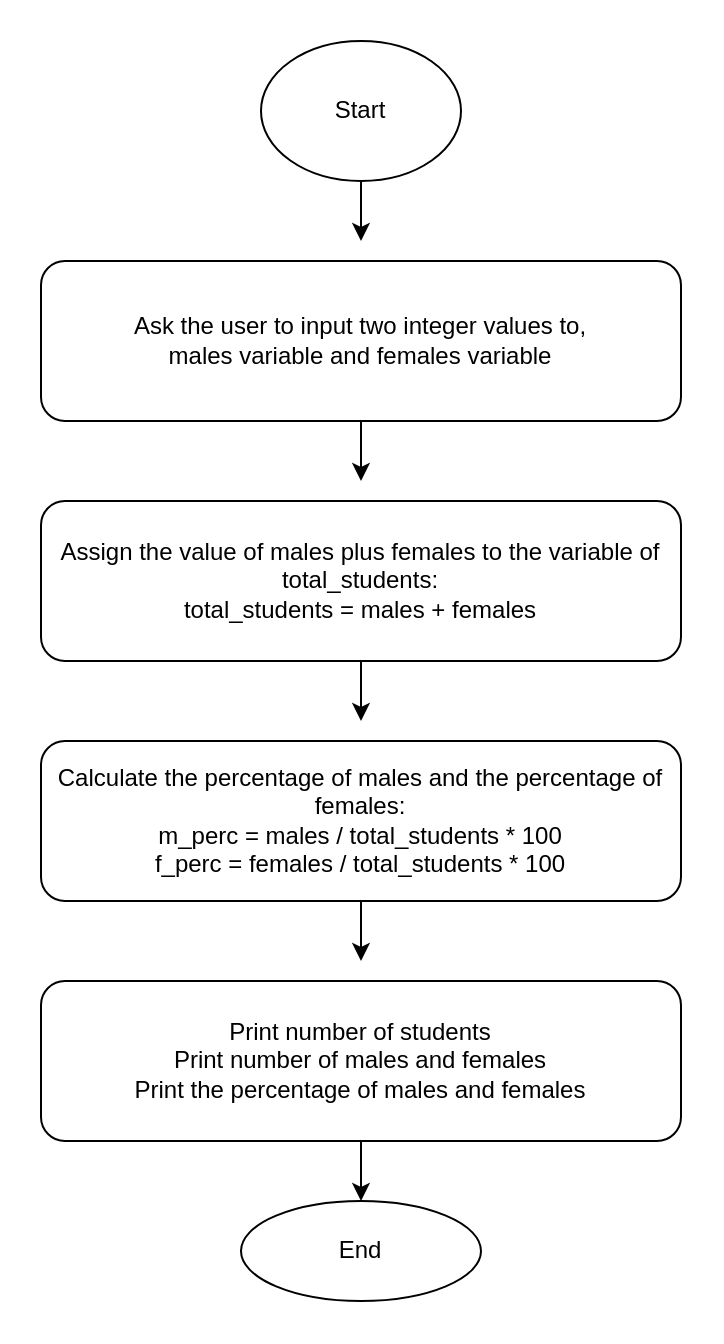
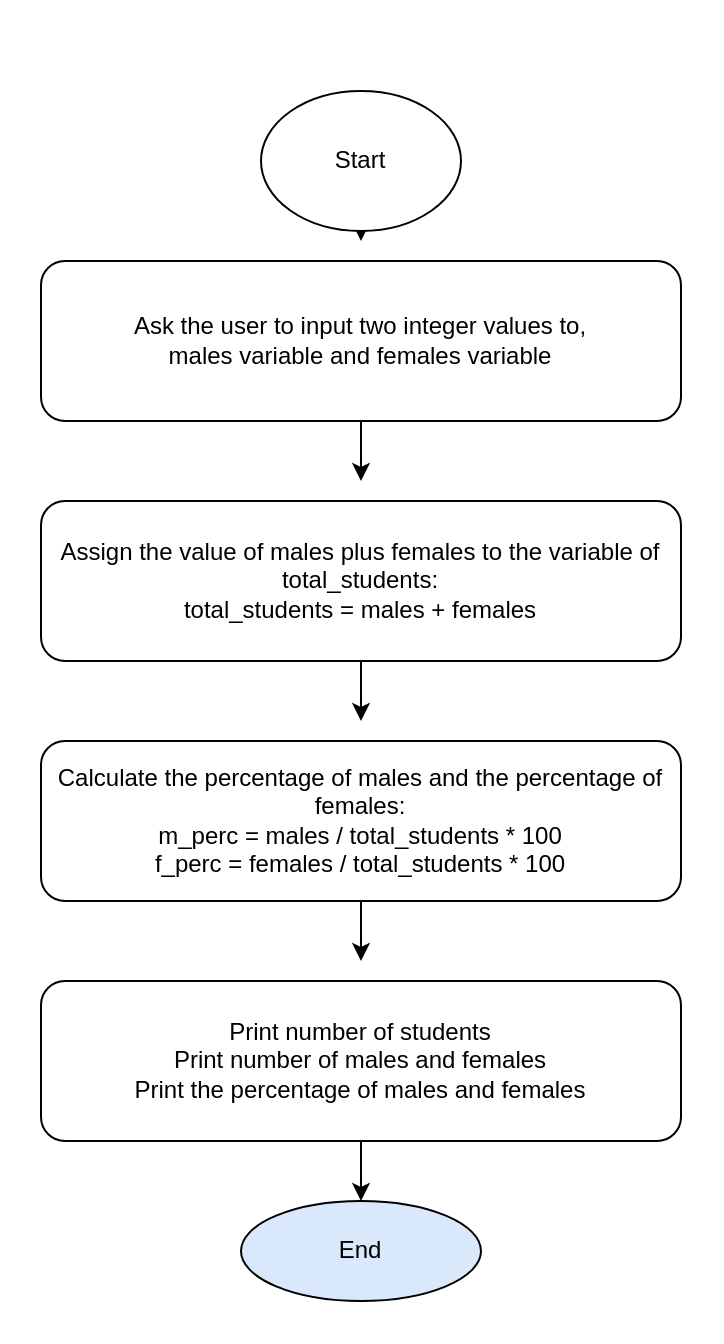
  <mxCell id="0" />
  <mxCell id="1" parent="0" />
  <mxCell id="2" style="edgeStyle=none;html=1;exitX=0.5;exitY=1;exitDx=0;exitDy=0;rounded=1;" edge="1" parent="1" source="3"><mxGeometry relative="1" as="geometry"><mxPoint x="180" y="600" as="targetPoint" /></mxGeometry></mxCell>
  <mxCell id="3" value="Print number of students&lt;br&gt;Print number of males and females&lt;br&gt;Print the percentage of males and females" style="rounded=1;whiteSpace=wrap;html=1;" vertex="1" parent="1"><mxGeometry x="20" y="490" width="320" height="80" as="geometry" /></mxCell>
  <mxCell id="4" style="edgeStyle=none;html=1;exitX=1;exitY=0.5;exitDx=0;exitDy=0;rounded=1;" edge="1" parent="1"><mxGeometry relative="1" as="geometry"><mxPoint x="340" y="170" as="targetPoint" /><mxPoint x="340" y="170" as="sourcePoint" /></mxGeometry></mxCell>
  <mxCell id="5" style="edgeStyle=none;html=1;exitX=0.5;exitY=1;exitDx=0;exitDy=0;rounded=1;" edge="1" parent="1"><mxGeometry relative="1" as="geometry"><mxPoint x="180" y="240" as="targetPoint" /><mxPoint x="180" y="210" as="sourcePoint" /></mxGeometry></mxCell>
  <mxCell id="6" style="edgeStyle=none;html=1;exitX=0.5;exitY=1;exitDx=0;exitDy=0;rounded=1;" edge="1" parent="1" source="7"><mxGeometry relative="1" as="geometry"><mxPoint x="180" y="360" as="targetPoint" /></mxGeometry></mxCell>
  <mxCell id="7" value="Assign the value of males plus females to the variable of total_students:&lt;br&gt;total_students = males + females" style="rounded=1;whiteSpace=wrap;html=1;" vertex="1" parent="1"><mxGeometry x="20" y="250" width="320" height="80" as="geometry" /></mxCell>
  <mxCell id="8" style="edgeStyle=none;html=1;exitX=0.5;exitY=1;exitDx=0;exitDy=0;rounded=1;" edge="1" parent="1" source="9"><mxGeometry relative="1" as="geometry"><mxPoint x="180" y="480" as="targetPoint" /></mxGeometry></mxCell>
  <mxCell id="9" value="Calculate the percentage of males and the percentage of females:&lt;br&gt;m_perc = males / total_students * 100&lt;br&gt;f_perc = females / total_students * 100" style="rounded=1;whiteSpace=wrap;html=1;" vertex="1" parent="1"><mxGeometry x="20" y="370" width="320" height="80" as="geometry" /></mxCell>
- <mxCell id="10" value="End" style="ellipse;whiteSpace=wrap;html=1;rounded=1;" vertex="1" parent="1"><mxGeometry x="120" y="600" width="120" height="50" as="geometry" /></mxCell>
+ <mxCell id="10" value="End" style="ellipse;whiteSpace=wrap;html=1;rounded=1;fillColor=#dae8fc;" vertex="1" parent="1"><mxGeometry x="120" y="600" width="120" height="50" as="geometry" /></mxCell>
  <mxCell id="11" style="edgeStyle=none;html=1;exitX=0.5;exitY=1;exitDx=0;exitDy=0;rounded=1;" edge="1" parent="1" source="12"><mxGeometry relative="1" as="geometry"><mxPoint x="180" y="120" as="targetPoint" /></mxGeometry></mxCell>
- <mxCell id="12" value="Start" style="ellipse;whiteSpace=wrap;html=1;rounded=1;" vertex="1" parent="1"><mxGeometry x="130" y="20" width="100" height="70" as="geometry" /></mxCell>
+ <mxCell id="12" value="Start" style="ellipse;whiteSpace=wrap;html=1;rounded=1;" vertex="1" parent="1"><mxGeometry x="130" y="45" width="100" height="70" as="geometry" /></mxCell>
  <mxCell id="13" value="Ask the user to input two integer values to,&lt;br&gt;males variable and females variable" style="rounded=1;whiteSpace=wrap;html=1;" vertex="1" parent="1"><mxGeometry x="20" y="130" width="320" height="80" as="geometry" /></mxCell>
